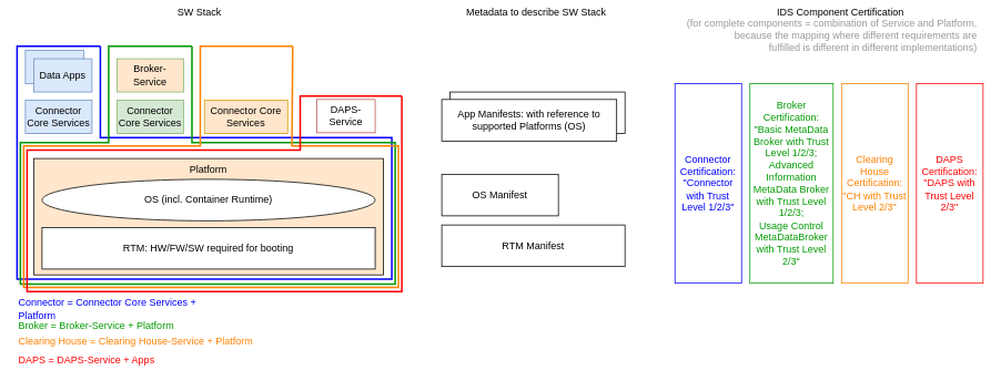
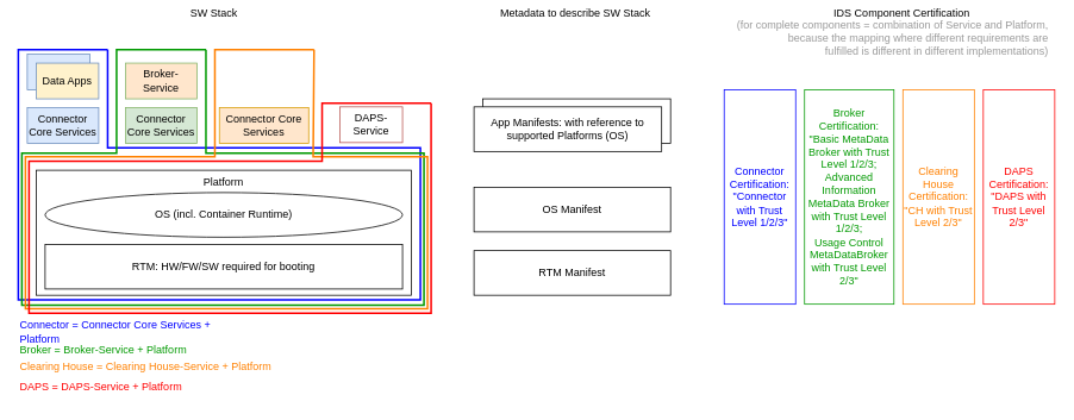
  <mxCell id="0" />
  <mxCell id="1" parent="0" />
  <mxCell id="2" value="App Manifests" style="rounded=0;whiteSpace=wrap;html=1;" parent="1" vertex="1"><mxGeometry x="540" y="110" width="210" height="50" as="geometry" /></mxCell>
- <mxCell id="3" value="Platform" style="rounded=0;whiteSpace=wrap;html=1;verticalAlign=top;fillColor=#ffe6cc;" parent="1" vertex="1"><mxGeometry x="40" y="190" width="420" height="140" as="geometry" /></mxCell>
+ <mxCell id="3" value="Platform" style="rounded=0;whiteSpace=wrap;html=1;verticalAlign=top;" parent="1" vertex="1"><mxGeometry x="40" y="190" width="420" height="140" as="geometry" /></mxCell>
  <mxCell id="4" value="Connector Core Services" style="rounded=0;whiteSpace=wrap;html=1;fillColor=#dae8fc;strokeColor=#6c8ebf;" parent="1" vertex="1"><mxGeometry x="30" y="120" width="80" height="40" as="geometry" /></mxCell>
  <mxCell id="5" value="Connector Core Services" style="rounded=0;whiteSpace=wrap;html=1;fillColor=#d5e8d4;strokeColor=#82b366;" parent="1" vertex="1"><mxGeometry x="140" y="120" width="80" height="40" as="geometry" /></mxCell>
  <mxCell id="6" value="DAPS-Service" style="rounded=0;whiteSpace=wrap;html=1;fillColor=#ffffff;strokeColor=#b85450;" parent="1" vertex="1"><mxGeometry x="380" y="119" width="70" height="40" as="geometry" /></mxCell>
  <mxCell id="7" value="Connector Core Services" style="rounded=0;whiteSpace=wrap;html=1;fillColor=#ffe6cc;strokeColor=#d79b00;" parent="1" vertex="1"><mxGeometry x="245" y="120" width="100" height="40" as="geometry" /></mxCell>
  <mxCell id="8" value="RTM: HW/FW/SW required for booting" style="rounded=0;whiteSpace=wrap;html=1;" parent="1" vertex="1"><mxGeometry x="50" y="273" width="400" height="50" as="geometry" /></mxCell>
  <mxCell id="9" value="OS (incl. Container Runtime)" style="ellipse;whiteSpace=wrap;html=1;" parent="1" vertex="1"><mxGeometry x="50" y="215" width="400" height="50" as="geometry" /></mxCell>
- <mxCell id="10" value="RTM Manifest" style="rounded=0;whiteSpace=wrap;html=1;" parent="1" vertex="1"><mxGeometry x="530" y="270" width="220" height="50" as="geometry" /></mxCell>
- <mxCell id="11" value="OS Manifest" style="rounded=0;whiteSpace=wrap;html=1;" parent="1" vertex="1"><mxGeometry x="530" y="209" width="140" height="50" as="geometry" /></mxCell>
+ <mxCell id="10" value="RTM Manifest" style="rounded=0;whiteSpace=wrap;html=1;" parent="1" vertex="1"><mxGeometry x="530" y="280" width="220" height="50" as="geometry" /></mxCell>
+ <mxCell id="11" value="OS Manifest" style="rounded=0;whiteSpace=wrap;html=1;" parent="1" vertex="1"><mxGeometry x="530" y="209" width="220" height="50" as="geometry" /></mxCell>
  <mxCell id="12" value="App Manifests: with reference to supported Platforms (OS)" style="rounded=0;whiteSpace=wrap;html=1;" parent="1" vertex="1"><mxGeometry x="530" y="119" width="210" height="50" as="geometry" /></mxCell>
  <mxCell id="13" value="&lt;div&gt;&lt;span style=&quot;white-space: pre&quot;&gt;&#09;&lt;/span&gt;&lt;span style=&quot;white-space: pre&quot;&gt;&#09;&lt;/span&gt;&lt;span style=&quot;white-space: pre&quot;&gt;&#09;&lt;/span&gt;&lt;span style=&quot;white-space: pre&quot;&gt;&#09;&lt;/span&gt;&lt;span style=&quot;white-space: pre&quot;&gt;&#09;&lt;/span&gt;&lt;span&gt;SW Stack&lt;/span&gt;&lt;span style=&quot;white-space: pre&quot;&gt;&#09;&lt;/span&gt;&lt;span style=&quot;white-space: pre&quot;&gt;&#09;&lt;/span&gt;&lt;span style=&quot;white-space: pre&quot;&gt;&#09;&lt;/span&gt;&lt;span style=&quot;white-space: pre&quot;&gt;&#09;&lt;span style=&quot;white-space: pre&quot;&gt;&#09;&lt;/span&gt;&lt;/span&gt;&lt;span style=&quot;white-space: pre&quot;&gt;&#09;&lt;span style=&quot;white-space: pre&quot;&gt;&#09;&lt;/span&gt;&lt;span style=&quot;white-space: pre&quot;&gt;&#09;&lt;/span&gt;&lt;span style=&quot;white-space: pre&quot;&gt;&#09;&#09;&lt;span style=&quot;white-space: pre&quot;&gt;&#09;&lt;/span&gt;&lt;/span&gt;&lt;/span&gt;&lt;span&gt;Metadata to describe SW Stack&lt;/span&gt;&lt;span style=&quot;white-space: pre&quot;&gt;&#09;&lt;/span&gt;&lt;span style=&quot;white-space: pre&quot;&gt;&#09;&lt;/span&gt;&lt;span style=&quot;white-space: pre&quot;&gt;&#09;&lt;/span&gt;&lt;span style=&quot;white-space: pre&quot;&gt;&#09;&lt;/span&gt;&lt;span style=&quot;white-space: pre&quot;&gt;&#09;&lt;span style=&quot;white-space: pre&quot;&gt;&#09;&lt;/span&gt;&lt;span style=&quot;white-space: pre&quot;&gt;&#09;&lt;/span&gt;&lt;span style=&quot;white-space: pre&quot;&gt;&#09;&lt;/span&gt;&lt;/span&gt;&lt;span&gt;IDS Component Certification&amp;nbsp;&lt;span style=&quot;white-space: pre&quot;&gt;&#09;&lt;/span&gt;&lt;span style=&quot;white-space: pre&quot;&gt;&#09;&lt;/span&gt;&lt;span style=&quot;white-space: pre&quot;&gt;&#09;&lt;/span&gt;&lt;span style=&quot;white-space: pre&quot;&gt;&#09;&lt;/span&gt;&lt;/span&gt;&lt;/div&gt;&lt;div&gt;&lt;span&gt;&lt;font color=&quot;#999999&quot;&gt;(for complete components = combination of Service and Platform, &lt;br&gt;because the mapping where different requirements are &lt;br&gt;fulfilled is different in different implementations)&lt;/font&gt;&lt;/span&gt;&lt;/div&gt;" style="text;html=1;strokeColor=none;fillColor=none;align=right;verticalAlign=middle;whiteSpace=wrap;rounded=0;" parent="1" vertex="1"><mxGeometry x="20" y="20" width="1155" height="30" as="geometry" /></mxCell>
  <mxCell id="14" value="" style="endArrow=none;html=1;rounded=0;fontColor=#FF0000;strokeColor=#0000FF;strokeWidth=2;" parent="1" edge="1"><mxGeometry width="50" height="50" relative="1" as="geometry"><mxPoint x="120" y="55" as="sourcePoint" /><mxPoint x="120" y="55" as="targetPoint" /><Array as="points"><mxPoint x="120" y="165" /><mxPoint x="470" y="165" /><mxPoint x="470" y="335" /><mxPoint x="20" y="335" /><mxPoint x="20" y="55" /></Array></mxGeometry></mxCell>
  <mxCell id="15" value="Connector = Connector Core Services + Platform" style="text;html=1;strokeColor=none;fillColor=none;align=left;verticalAlign=middle;whiteSpace=wrap;rounded=0;fontColor=#0000FF;" parent="1" vertex="1"><mxGeometry x="20" y="356" width="245" height="30" as="geometry" /></mxCell>
  <mxCell id="16" value="&lt;font color=&quot;#009900&quot;&gt;Broker = Broker-Service + Platform&lt;/font&gt;" style="text;html=1;strokeColor=none;fillColor=none;align=left;verticalAlign=middle;whiteSpace=wrap;rounded=0;fontColor=#0000FF;" parent="1" vertex="1"><mxGeometry x="20" y="377" width="245" height="30" as="geometry" /></mxCell>
  <mxCell id="17" value="" style="endArrow=none;html=1;rounded=0;fontColor=#FF0000;strokeColor=#009900;strokeWidth=2;" parent="1" edge="1"><mxGeometry width="50" height="50" relative="1" as="geometry"><mxPoint x="230" y="55" as="sourcePoint" /><mxPoint x="230" y="55" as="targetPoint" /><Array as="points"><mxPoint x="230" y="171" /><mxPoint x="474" y="171" /><mxPoint x="474" y="341" /><mxPoint x="24" y="341" /><mxPoint x="24" y="171" /><mxPoint x="130" y="171" /><mxPoint x="130" y="55" /></Array></mxGeometry></mxCell>
  <mxCell id="18" value="" style="endArrow=none;html=1;rounded=0;fontColor=#FF0000;strokeWidth=2;strokeColor=#FF8000;" parent="1" edge="1"><mxGeometry width="50" height="50" relative="1" as="geometry"><mxPoint x="351" y="55" as="sourcePoint" /><mxPoint x="351" y="55" as="targetPoint" /><Array as="points"><mxPoint x="350" y="175" /><mxPoint x="478" y="175" /><mxPoint x="478" y="345" /><mxPoint x="28" y="345" /><mxPoint x="28" y="175" /><mxPoint x="240" y="175" /><mxPoint x="240" y="55" /></Array></mxGeometry></mxCell>
- <mxCell id="19" value="&lt;font&gt;DAPS = DAPS-Service + Apps&lt;/font&gt;" style="text;html=1;strokeColor=none;fillColor=none;align=left;verticalAlign=middle;whiteSpace=wrap;rounded=0;fontColor=#FF0000;" parent="1" vertex="1"><mxGeometry x="20" y="418" width="245" height="30" as="geometry" /></mxCell>
+ <mxCell id="19" value="&lt;font&gt;DAPS = DAPS-Service + Platform&lt;/font&gt;" style="text;html=1;strokeColor=none;fillColor=none;align=left;verticalAlign=middle;whiteSpace=wrap;rounded=0;fontColor=#FF0000;" parent="1" vertex="1"><mxGeometry x="20" y="418" width="245" height="30" as="geometry" /></mxCell>
  <mxCell id="20" value="" style="endArrow=none;html=1;rounded=0;fontColor=#FF0000;strokeWidth=2;strokeColor=#FF0000;" parent="1" edge="1"><mxGeometry width="50" height="50" relative="1" as="geometry"><mxPoint x="482" y="115" as="sourcePoint" /><mxPoint x="482" y="115" as="targetPoint" /><Array as="points"><mxPoint x="482" y="180" /><mxPoint x="482" y="350" /><mxPoint x="32" y="350" /><mxPoint x="32" y="180" /><mxPoint x="360" y="180" /><mxPoint x="360" y="115" /></Array></mxGeometry></mxCell>
  <mxCell id="21" value="&lt;font&gt;Clearing House = Clearing House-Service + Platform&lt;/font&gt;" style="text;html=1;strokeColor=none;fillColor=none;align=left;verticalAlign=middle;whiteSpace=wrap;rounded=0;fontColor=#FF8000;" parent="1" vertex="1"><mxGeometry x="20" y="395" width="310" height="30" as="geometry" /></mxCell>
  <mxCell id="22" value="Connector Certification:&lt;br&gt;&quot;Connector with Trust Level 1/2/3&quot;" style="rounded=0;whiteSpace=wrap;html=1;fontColor=#0000FF;strokeColor=#0000FF;" parent="1" vertex="1"><mxGeometry x="810" y="100" width="80" height="240" as="geometry" /></mxCell>
  <mxCell id="23" value="Broker Certification:&lt;br&gt;&quot;Basic MetaData Broker with Trust Level 1/2/3;&lt;br&gt;Advanced Information MetaData Broker with Trust Level 1/2/3;&lt;br&gt;Usage Control MetaDataBroker with Trust Level 2/3&quot;" style="rounded=0;whiteSpace=wrap;html=1;fontColor=#009900;strokeColor=#009900;" parent="1" vertex="1"><mxGeometry x="900" y="100" width="100" height="240" as="geometry" /></mxCell>
  <mxCell id="24" value="DAPS Certification:&lt;br&gt;&quot;DAPS with Trust Level 2/3&quot;" style="rounded=0;whiteSpace=wrap;html=1;fontColor=#FF0000;strokeColor=#FF0000;" parent="1" vertex="1"><mxGeometry x="1100" y="100" width="80" height="240" as="geometry" /></mxCell>
  <mxCell id="25" value="Clearing House Certification:&lt;br&gt;&quot;CH with Trust Level 2/3&quot;" style="rounded=0;whiteSpace=wrap;html=1;fontColor=#FF8000;strokeColor=#FF8000;" parent="1" vertex="1"><mxGeometry x="1010" y="100" width="80" height="240" as="geometry" /></mxCell>
  <mxCell id="26" value="Apps" style="rounded=0;whiteSpace=wrap;html=1;fillColor=#dae8fc;strokeColor=#6c8ebf;" parent="1" vertex="1"><mxGeometry x="30" y="60" width="70" height="40" as="geometry" /></mxCell>
- <mxCell id="27" value="Data Apps" style="rounded=0;whiteSpace=wrap;html=1;fillColor=#dae8fc;strokeColor=#6c8ebf;" parent="1" vertex="1"><mxGeometry x="40" y="70" width="70" height="40" as="geometry" /></mxCell>
+ <mxCell id="27" value="Data Apps" style="rounded=0;whiteSpace=wrap;html=1;fillColor=#fff2cc;strokeColor=#6c8ebf;" parent="1" vertex="1"><mxGeometry x="40" y="70" width="70" height="40" as="geometry" /></mxCell>
  <mxCell id="28" value="Broker-Service" style="rounded=0;whiteSpace=wrap;html=1;fillColor=#ffe6cc;strokeColor=#82b366;" parent="1" vertex="1"><mxGeometry x="140" y="70" width="80" height="40" as="geometry" /></mxCell>
